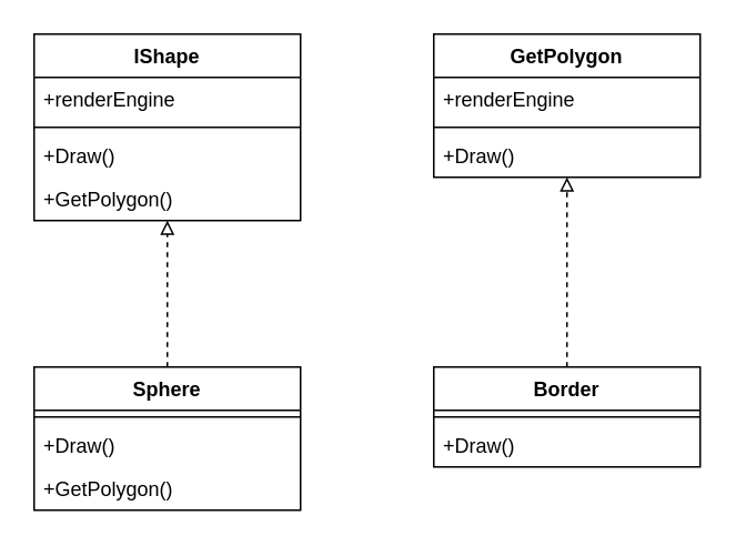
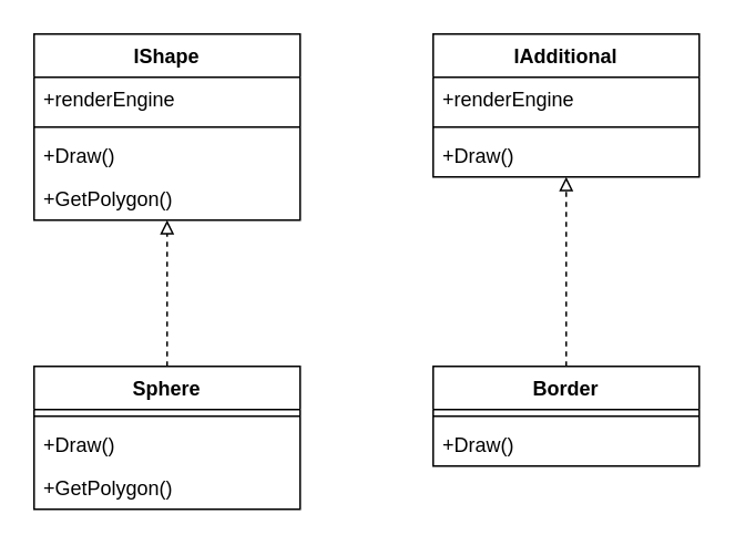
  <mxCell id="0" />
  <mxCell id="1" parent="0" />
  <mxCell id="2" value="IShape" style="swimlane;fontStyle=1;align=center;verticalAlign=top;childLayout=stackLayout;horizontal=1;startSize=26;horizontalStack=0;resizeParent=1;resizeParentMax=0;resizeLast=0;collapsible=1;marginBottom=0;whiteSpace=wrap;html=1;" vertex="1" parent="1"><mxGeometry x="20" y="20" width="160" height="112" as="geometry" /></mxCell>
  <mxCell id="3" value="+renderEngine" style="text;strokeColor=none;fillColor=none;align=left;verticalAlign=top;spacingLeft=4;spacingRight=4;overflow=hidden;rotatable=0;points=[[0,0.5],[1,0.5]];portConstraint=eastwest;whiteSpace=wrap;html=1;" vertex="1" parent="2"><mxGeometry y="26" width="160" height="26" as="geometry" /></mxCell>
  <mxCell id="4" value="" style="line;strokeWidth=1;fillColor=none;align=left;verticalAlign=middle;spacingTop=-1;spacingLeft=3;spacingRight=3;rotatable=0;labelPosition=right;points=[];portConstraint=eastwest;strokeColor=inherit;" vertex="1" parent="2"><mxGeometry y="52" width="160" height="8" as="geometry" /></mxCell>
  <mxCell id="5" value="+Draw()" style="text;strokeColor=none;fillColor=none;align=left;verticalAlign=top;spacingLeft=4;spacingRight=4;overflow=hidden;rotatable=0;points=[[0,0.5],[1,0.5]];portConstraint=eastwest;whiteSpace=wrap;html=1;" vertex="1" parent="2"><mxGeometry y="60" width="160" height="26" as="geometry" /></mxCell>
  <mxCell id="6" value="+GetPolygon()" style="text;strokeColor=none;fillColor=none;align=left;verticalAlign=top;spacingLeft=4;spacingRight=4;overflow=hidden;rotatable=0;points=[[0,0.5],[1,0.5]];portConstraint=eastwest;whiteSpace=wrap;html=1;" vertex="1" parent="2"><mxGeometry y="86" width="160" height="26" as="geometry" /></mxCell>
  <mxCell id="7" style="rounded=0;orthogonalLoop=1;jettySize=auto;html=1;endArrow=block;endFill=0;dashed=1;" edge="1" parent="1" source="8" target="2"><mxGeometry relative="1" as="geometry" /></mxCell>
  <mxCell id="8" value="Sphere" style="swimlane;fontStyle=1;align=center;verticalAlign=top;childLayout=stackLayout;horizontal=1;startSize=26;horizontalStack=0;resizeParent=1;resizeParentMax=0;resizeLast=0;collapsible=1;marginBottom=0;whiteSpace=wrap;html=1;" vertex="1" parent="1"><mxGeometry x="20" y="220" width="160" height="86" as="geometry" /></mxCell>
  <mxCell id="9" value="" style="line;strokeWidth=1;fillColor=none;align=left;verticalAlign=middle;spacingTop=-1;spacingLeft=3;spacingRight=3;rotatable=0;labelPosition=right;points=[];portConstraint=eastwest;strokeColor=inherit;" vertex="1" parent="8"><mxGeometry y="26" width="160" height="8" as="geometry" /></mxCell>
  <mxCell id="10" value="+Draw()" style="text;strokeColor=none;fillColor=none;align=left;verticalAlign=top;spacingLeft=4;spacingRight=4;overflow=hidden;rotatable=0;points=[[0,0.5],[1,0.5]];portConstraint=eastwest;whiteSpace=wrap;html=1;" vertex="1" parent="8"><mxGeometry y="34" width="160" height="26" as="geometry" /></mxCell>
  <mxCell id="11" value="+GetPolygon()" style="text;strokeColor=none;fillColor=none;align=left;verticalAlign=top;spacingLeft=4;spacingRight=4;overflow=hidden;rotatable=0;points=[[0,0.5],[1,0.5]];portConstraint=eastwest;whiteSpace=wrap;html=1;" vertex="1" parent="8"><mxGeometry y="60" width="160" height="26" as="geometry" /></mxCell>
- <mxCell id="12" value="GetPolygon" style="swimlane;fontStyle=1;align=center;verticalAlign=top;childLayout=stackLayout;horizontal=1;startSize=26;horizontalStack=0;resizeParent=1;resizeParentMax=0;resizeLast=0;collapsible=1;marginBottom=0;whiteSpace=wrap;html=1;" vertex="1" parent="1"><mxGeometry x="260" y="20" width="160" height="86" as="geometry" /></mxCell>
+ <mxCell id="12" value="IAdditional" style="swimlane;fontStyle=1;align=center;verticalAlign=top;childLayout=stackLayout;horizontal=1;startSize=26;horizontalStack=0;resizeParent=1;resizeParentMax=0;resizeLast=0;collapsible=1;marginBottom=0;whiteSpace=wrap;html=1;" vertex="1" parent="1"><mxGeometry x="260" y="20" width="160" height="86" as="geometry" /></mxCell>
  <mxCell id="13" value="+renderEngine" style="text;strokeColor=none;fillColor=none;align=left;verticalAlign=top;spacingLeft=4;spacingRight=4;overflow=hidden;rotatable=0;points=[[0,0.5],[1,0.5]];portConstraint=eastwest;whiteSpace=wrap;html=1;" vertex="1" parent="12"><mxGeometry y="26" width="160" height="26" as="geometry" /></mxCell>
  <mxCell id="14" value="" style="line;strokeWidth=1;fillColor=none;align=left;verticalAlign=middle;spacingTop=-1;spacingLeft=3;spacingRight=3;rotatable=0;labelPosition=right;points=[];portConstraint=eastwest;strokeColor=inherit;" vertex="1" parent="12"><mxGeometry y="52" width="160" height="8" as="geometry" /></mxCell>
  <mxCell id="15" value="+Draw()" style="text;strokeColor=none;fillColor=none;align=left;verticalAlign=top;spacingLeft=4;spacingRight=4;overflow=hidden;rotatable=0;points=[[0,0.5],[1,0.5]];portConstraint=eastwest;whiteSpace=wrap;html=1;" vertex="1" parent="12"><mxGeometry y="60" width="160" height="26" as="geometry" /></mxCell>
  <mxCell id="16" style="edgeStyle=none;rounded=0;orthogonalLoop=1;jettySize=auto;html=1;endArrow=block;endFill=0;dashed=1;" edge="1" parent="1" source="17" target="12"><mxGeometry relative="1" as="geometry" /></mxCell>
  <mxCell id="17" value="Border" style="swimlane;fontStyle=1;align=center;verticalAlign=top;childLayout=stackLayout;horizontal=1;startSize=26;horizontalStack=0;resizeParent=1;resizeParentMax=0;resizeLast=0;collapsible=1;marginBottom=0;whiteSpace=wrap;html=1;" vertex="1" parent="1"><mxGeometry x="260" y="220" width="160" height="60" as="geometry" /></mxCell>
  <mxCell id="18" value="" style="line;strokeWidth=1;fillColor=none;align=left;verticalAlign=middle;spacingTop=-1;spacingLeft=3;spacingRight=3;rotatable=0;labelPosition=right;points=[];portConstraint=eastwest;strokeColor=inherit;" vertex="1" parent="17"><mxGeometry y="26" width="160" height="8" as="geometry" /></mxCell>
  <mxCell id="19" value="+Draw()" style="text;strokeColor=none;fillColor=none;align=left;verticalAlign=top;spacingLeft=4;spacingRight=4;overflow=hidden;rotatable=0;points=[[0,0.5],[1,0.5]];portConstraint=eastwest;whiteSpace=wrap;html=1;" vertex="1" parent="17"><mxGeometry y="34" width="160" height="26" as="geometry" /></mxCell>
